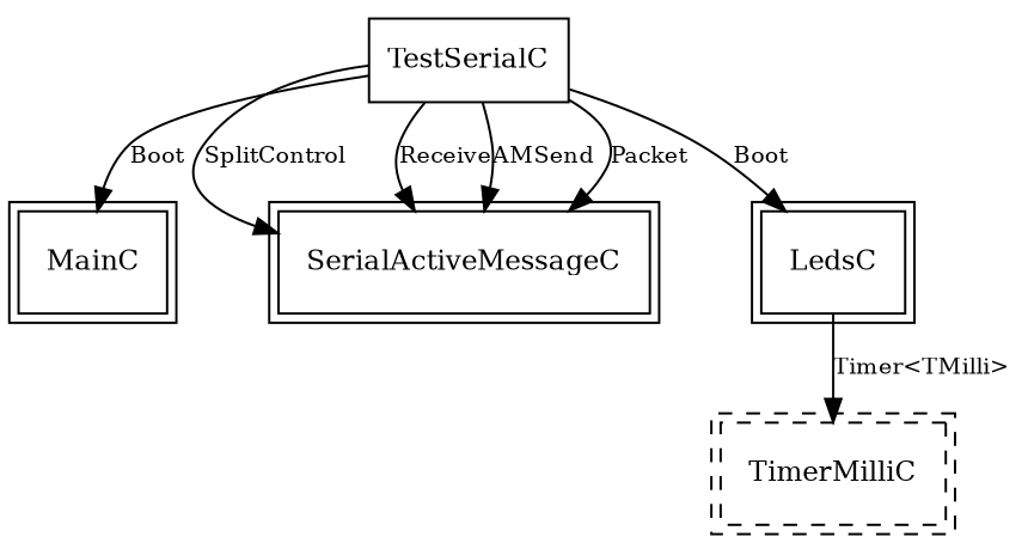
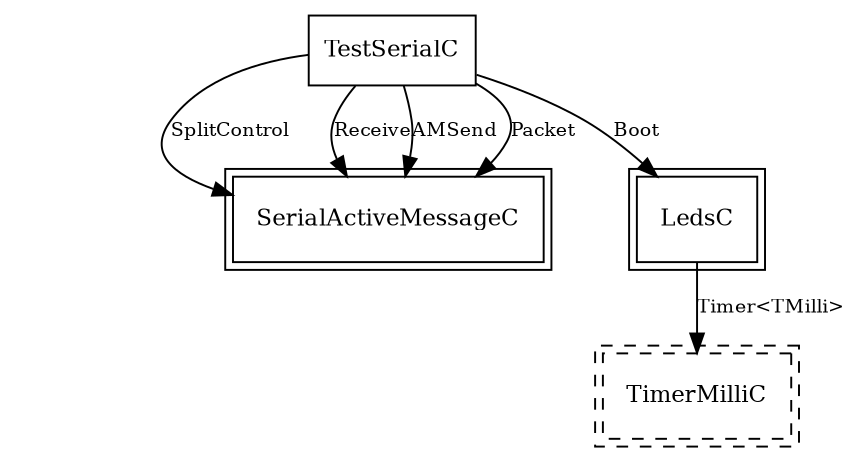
  digraph {
    node [fontsize=12 shape=box peripheries=2]
    edge [fontsize=10]
    TestSerialC [peripheries=""]
-   MainC
    SerialActiveMessageC
    LedsC
    n5 [label=TimerMilliC style=dashed]
-   TestSerialC -> MainC [label=Boot]
    TestSerialC -> SerialActiveMessageC [label=SplitControl]
    TestSerialC -> SerialActiveMessageC [label=Receive]
    TestSerialC -> SerialActiveMessageC [label=AMSend]
    TestSerialC -> SerialActiveMessageC [label=Packet]
    TestSerialC -> LedsC [label=Boot]
    LedsC -> n5 [label="Timer<TMilli>"]
  }
